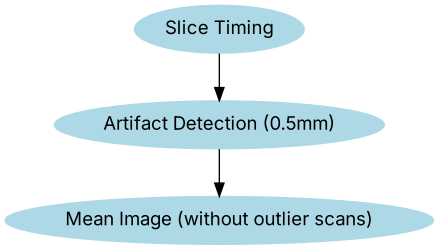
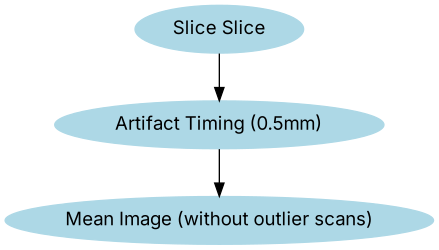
  digraph {
    fontname=Inter
    node [color=lightblue fillcolor=lightblue fontname=Inter style=filled]
    edge [fontname=Inter]
-   n1 [label="Slice Timing"]
-   n2 [label="Artifact Detection (0.5mm)"]
+   n1 [label="Slice Slice"]
+   n2 [label="Artifact Timing (0.5mm)"]
    n3 [label="Mean Image (without outlier scans)"]
    n1 -> n2
    n2 -> n3
  }
